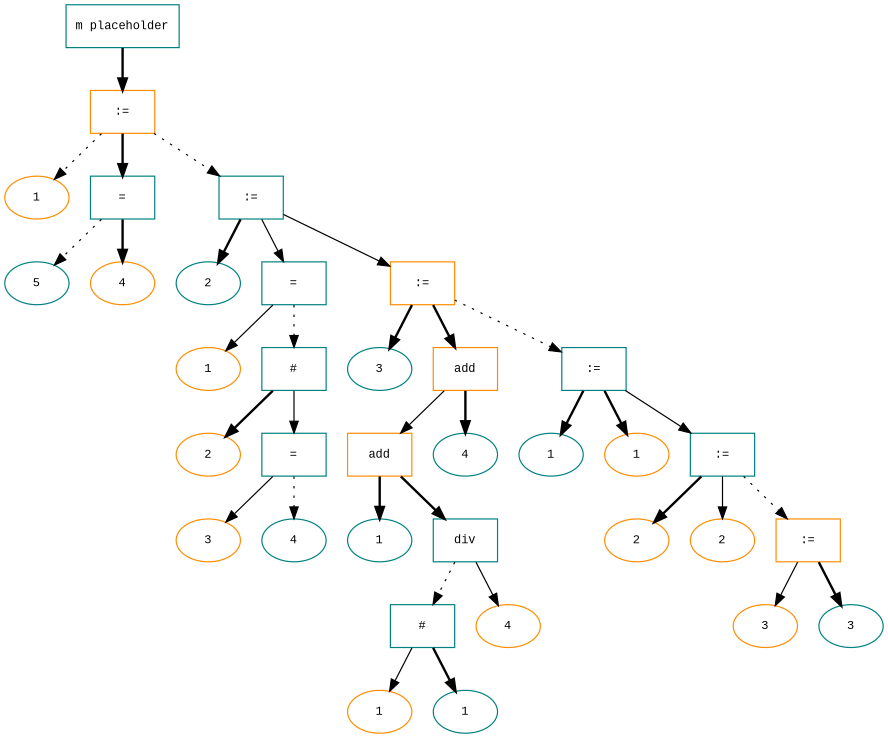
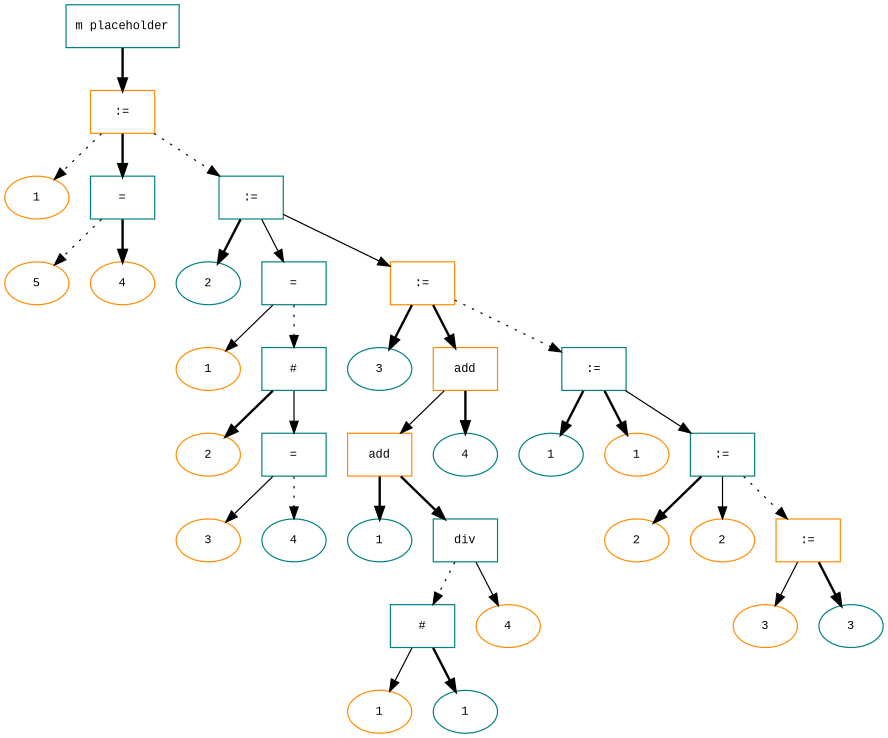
  digraph {
    fontname="Times New Roman"
    fontsize=10
    node [fontname="Courier New" fontsize=10 shape=ellipse color=teal]
    edge [fontname="Times New Roman" fontsize=10 style=bold]
    n1 [label="m placeholder" shape=box]
    n2 [label=":=" shape=box color=darkorange]
    n3 [label=1 color=darkorange]
    n4 [label="=" shape=box]
    n5 [label=":=" shape=box]
-   n6 [label=5]
+   n6 [label=5 color=darkorange]
    n7 [label=4 color=darkorange]
    n8 [label=2]
    n9 [label="=" shape=box]
    n10 [label=":=" shape=box color=darkorange]
    n11 [label=1 color=darkorange]
    n12 [label="#" shape=box]
    n13 [label=2 color=darkorange]
    n14 [label="=" shape=box]
    n15 [label=3 color=darkorange]
    n16 [label=4]
    n17 [label=3]
    n18 [label=add shape=box color=darkorange]
    n19 [label=":=" shape=box]
    n20 [label=add shape=box color=darkorange]
    n21 [label=4]
    n22 [label=1]
    n23 [label=div shape=box]
    n24 [label="#" shape=box]
    n25 [label=4 color=darkorange]
    n26 [label=1 color=darkorange]
    n27 [label=1]
    n28 [label=1]
    n29 [label=1 color=darkorange]
    n30 [label=":=" shape=box]
    n31 [label=2 color=darkorange]
    n32 [label=2 color=darkorange]
    n33 [label=":=" shape=box color=darkorange]
    n34 [label=3 color=darkorange]
    n35 [label=3]
    n1 -> n2
    n2 -> n3 [style=dotted]
    n2 -> n4
    n2 -> n5 [style=dotted]
    n4 -> n6 [style=dotted]
    n4 -> n7
    n5 -> n8
    n5 -> n9 [style=solid]
    n5 -> n10 [style=solid]
    n9 -> n11 [style=solid]
    n9 -> n12 [style=dotted]
    n10 -> n17
    n10 -> n18
    n10 -> n19 [style=dotted]
    n12 -> n13
    n12 -> n14 [style=solid]
    n14 -> n15 [style=solid]
    n14 -> n16 [style=dotted]
    n18 -> n20 [style=solid]
    n18 -> n21
    n19 -> n28
    n19 -> n29
    n19 -> n30 [style=solid]
    n20 -> n22
    n20 -> n23
    n23 -> n24 [style=dotted]
    n23 -> n25 [style=solid]
    n24 -> n26 [style=solid]
    n24 -> n27
    n30 -> n31
    n30 -> n32 [style=solid]
    n30 -> n33 [style=dotted]
    n33 -> n34 [style=solid]
    n33 -> n35
  }
